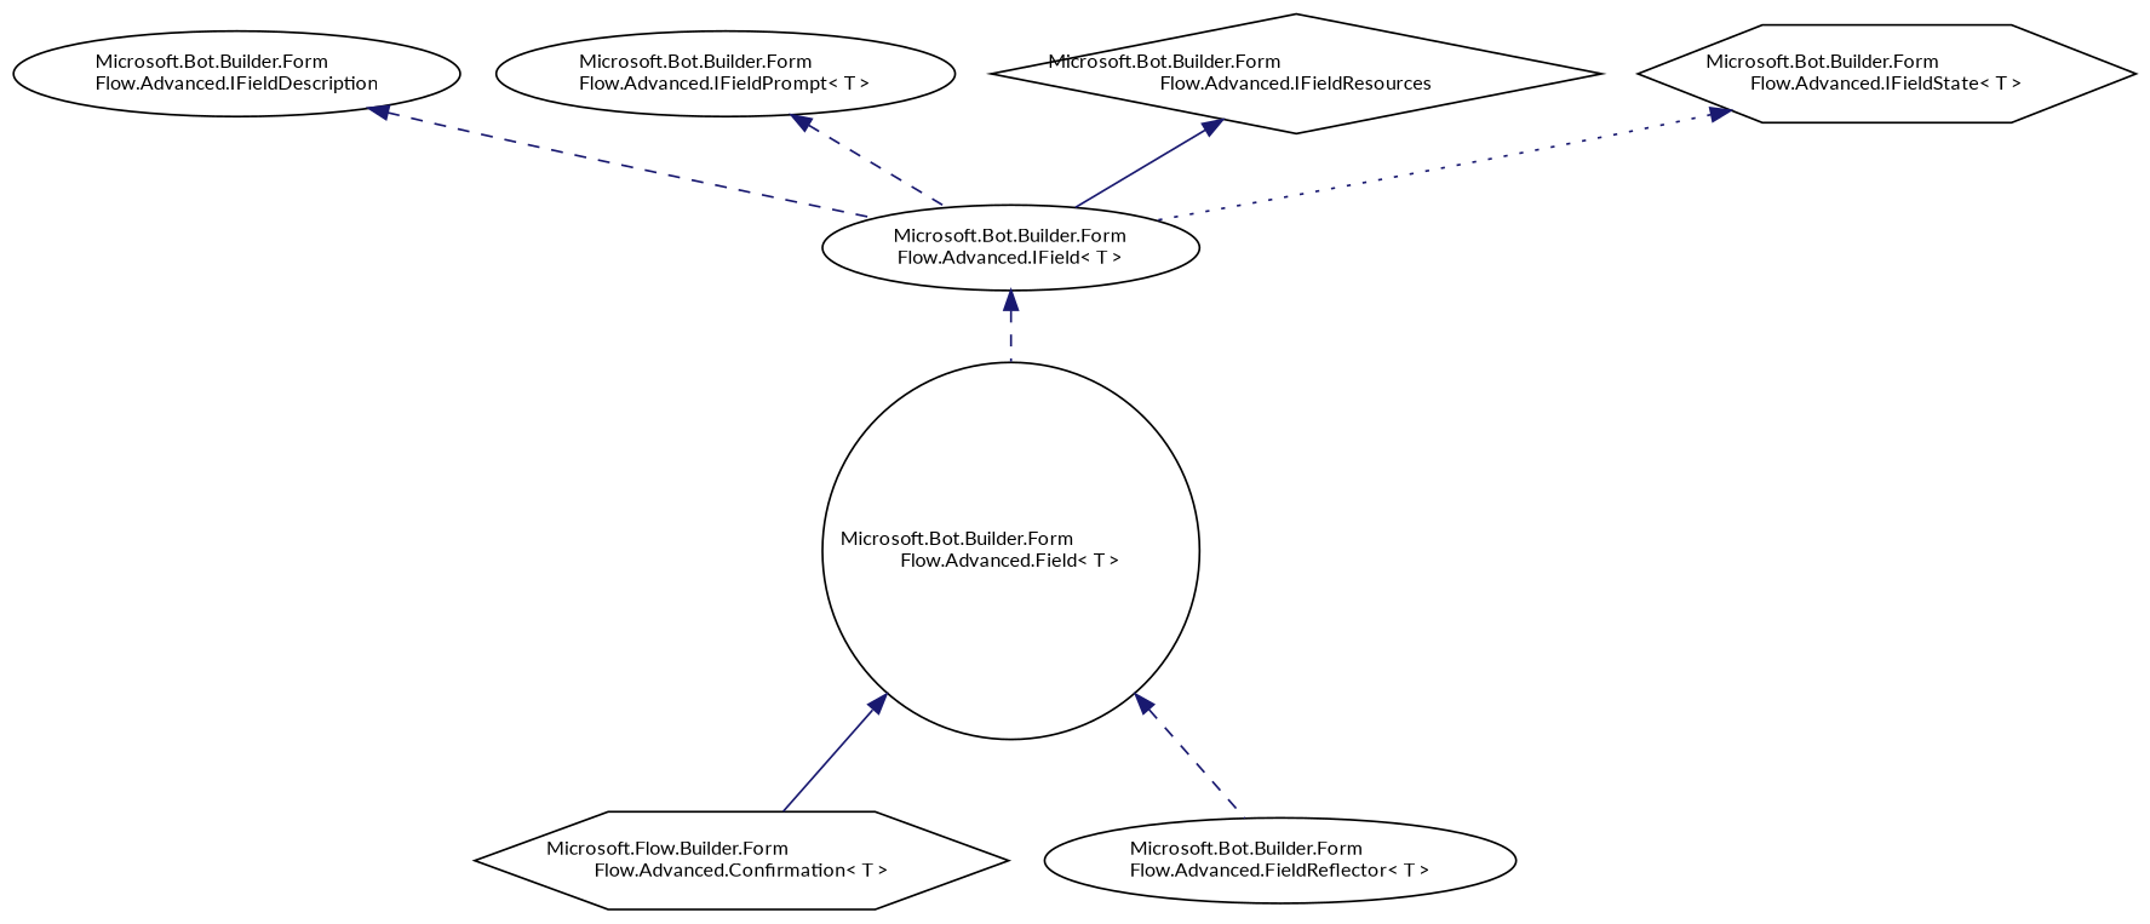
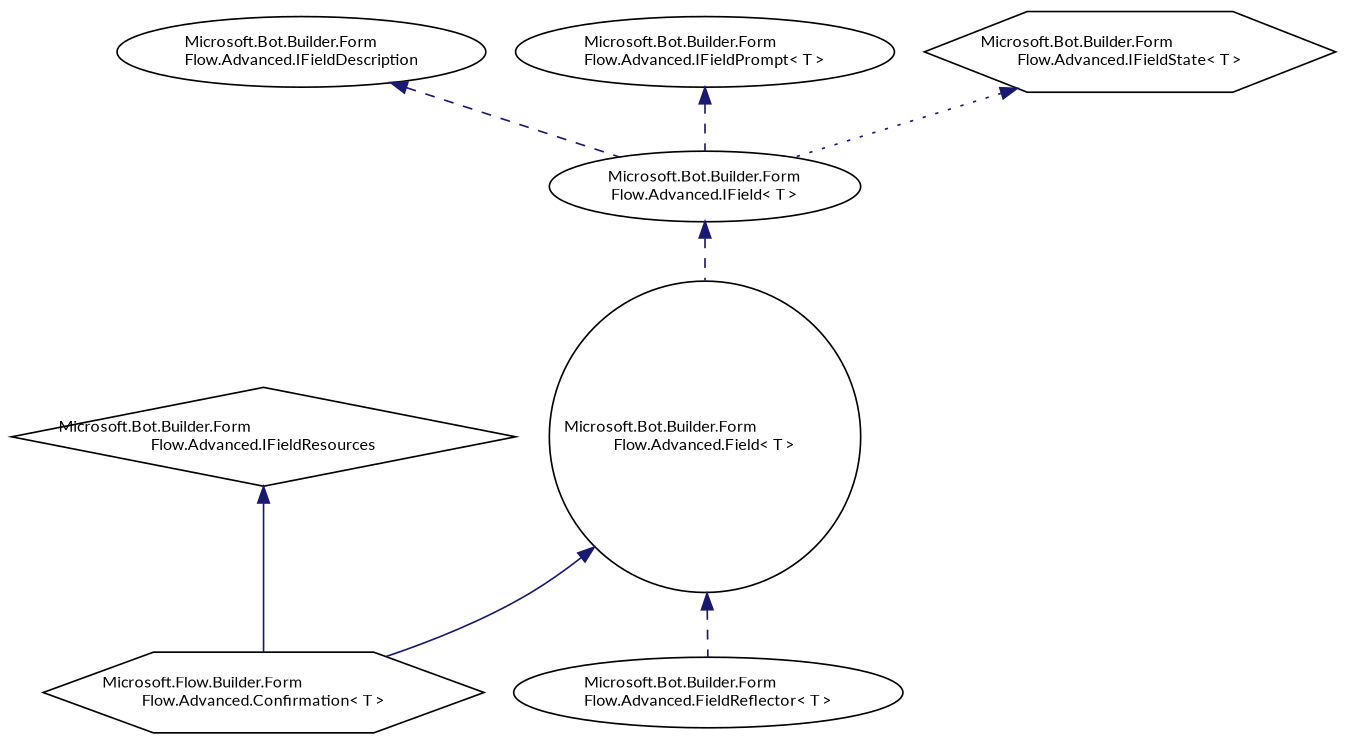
  digraph {
    fontname=Lato
    rankdir=TB
    node [color=black fillcolor=white fontname=Lato fontsize=10 shape=ellipse style=filled]
    edge [color=midnightblue dir=back fontname=Lato fontsize=10 labelfontname=Helvetica labelfontsize=10 style=dashed]
    n1 [height=0.2 label="Microsoft.Bot.Builder.Form\lFlow.Advanced.IFieldDescription" width=0.4]
    n2 [height=0.2 label="Microsoft.Bot.Builder.Form\lFlow.Advanced.IField\< T \>" width=0.4]
    n3 [height=0.2 label="Microsoft.Bot.Builder.Form\lFlow.Advanced.Field\< T \>" shape=circle width=0.4]
    n4 [height=0.2 label="Microsoft.Flow.Builder.Form\lFlow.Advanced.Confirmation\< T \>" shape=hexagon width=0.4]
    n5 [height=0.2 label="Microsoft.Bot.Builder.Form\lFlow.Advanced.FieldReflector\< T \>" width=0.4]
    n6 [height=0.2 label="Microsoft.Bot.Builder.Form\lFlow.Advanced.IFieldPrompt\< T \>" width=0.4]
    n7 [height=0.2 label="Microsoft.Bot.Builder.Form\lFlow.Advanced.IFieldResources" shape=diamond width=0.4]
    n8 [height=0.2 label="Microsoft.Bot.Builder.Form\lFlow.Advanced.IFieldState\< T \>" shape=hexagon width=0.4]
    n1 -> n2
    n2 -> n3
    n3 -> n4 [style=solid]
    n3 -> n5
    n6 -> n2
-   n7 -> n2 [style=solid]
+   n7 -> n4 [style=solid]
    n8 -> n2 [style=dotted]
  }
